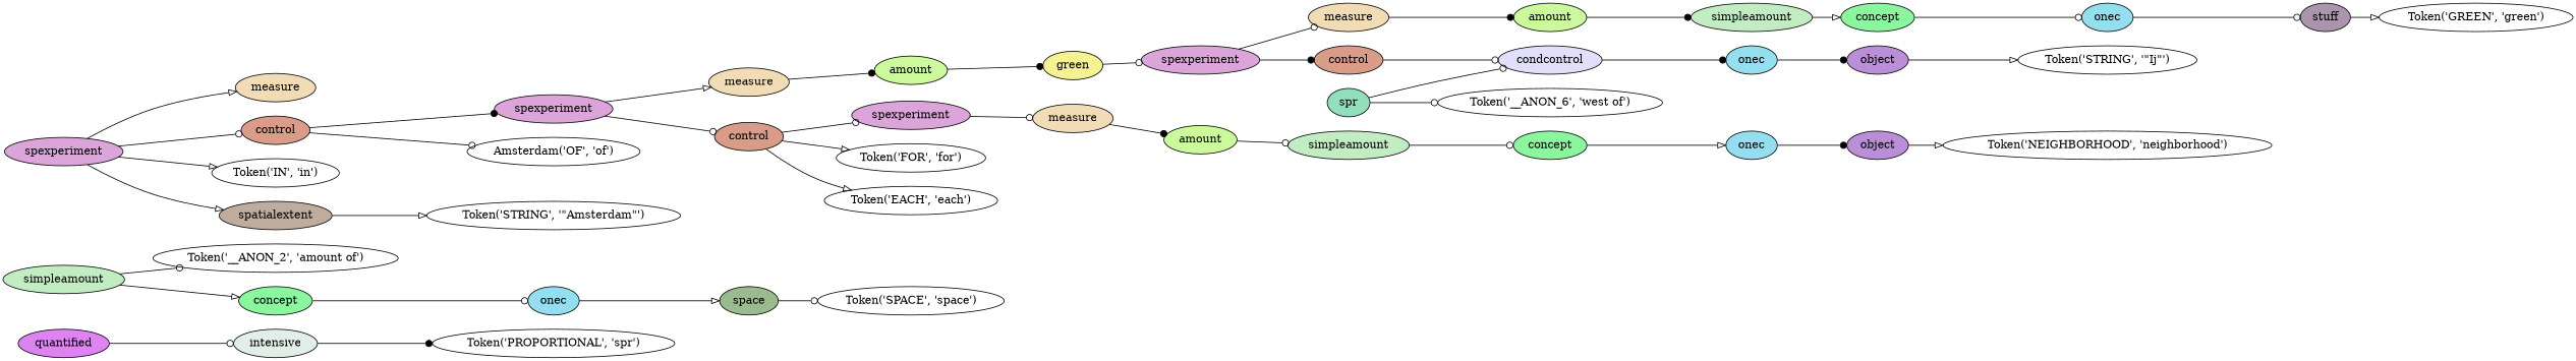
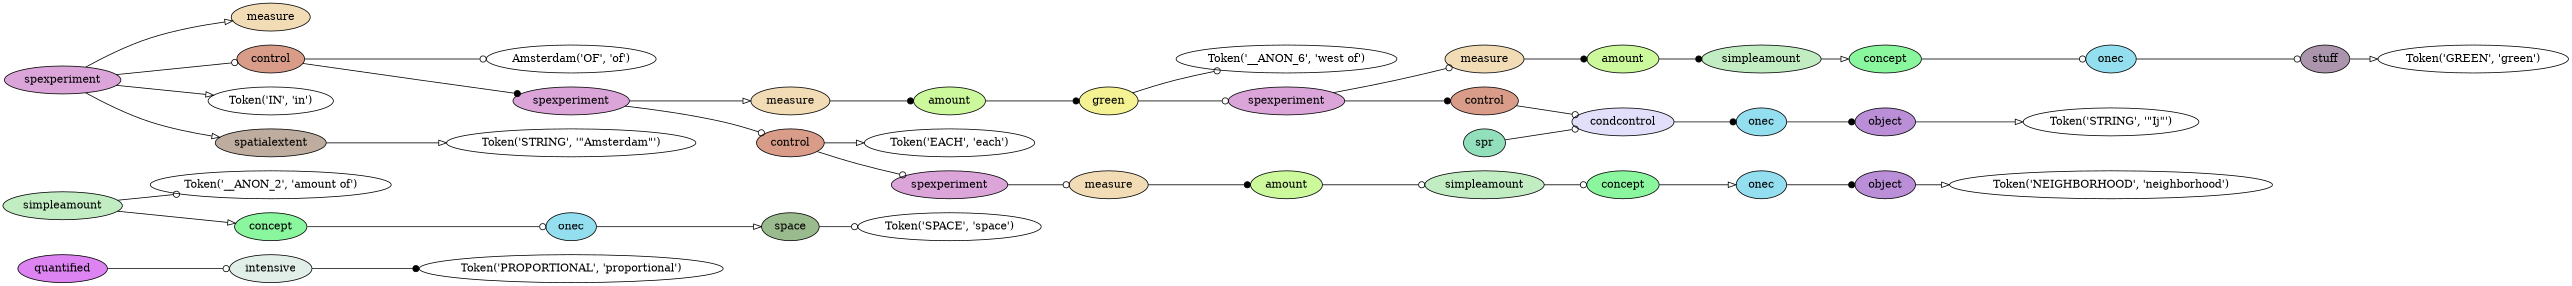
  digraph {
    rankdir=LR
    node [style=filled]
    edge [arrowhead=odot]
-   n1 [label="Token('PROPORTIONAL', 'spr')" style=""]
+   n1 [label="Token('PROPORTIONAL', 'proportional')" style=""]
    n2 [fillcolor="#e2eee8" label=intensive]
    n3 [fillcolor="#de83f2" label=quantified]
    n4 [label="Token('__ANON_2', 'amount of')" style=""]
    n5 [label="Token('SPACE', 'space')" style=""]
    n6 [fillcolor="#9abb8e" label=space]
    n7 [fillcolor="#93deef" label=onec]
    n8 [fillcolor="#8af79f" label=concept]
    n9 [fillcolor="#c2edc3" label=simpleamount]
    n10 [fillcolor="#f1dcb5" label=measure]
    n11 [label="Amsterdam('OF', 'of')" style=""]
    n12 [label="Token('GREEN', 'green')" style=""]
    n13 [fillcolor="#aa95ad" label=stuff]
    n14 [fillcolor="#93deef" label=onec]
    n15 [fillcolor="#8af79f" label=concept]
    n16 [fillcolor="#c2edc3" label=simpleamount]
    n17 [fillcolor="#cbf99b" label=amount]
    n18 [fillcolor="#f1dcb5" label=measure]
    n19 [label="Token('__ANON_6', 'west of')" style=""]
    n20 [fillcolor="#92dfbc" label=spr]
    n21 [fillcolor="#e1dffa" label=condcontrol]
    n22 [label="Token('STRING', '\"Ij\"')" style=""]
    n23 [fillcolor="#ba8fd7" label=object]
    n24 [fillcolor="#93deef" label=onec]
    n25 [fillcolor="#d99c89" label=control]
    n26 [fillcolor="#dba5da" label=spexperiment]
    n27 [fillcolor="#f4f293" label=green]
    n28 [fillcolor="#cbf99b" label=amount]
    n29 [fillcolor="#f1dcb5" label=measure]
-   n30 [label="Token('FOR', 'for')" style=""]
    n31 [label="Token('EACH', 'each')" style=""]
    n32 [label="Token('NEIGHBORHOOD', 'neighborhood')" style=""]
    n33 [fillcolor="#ba8fd7" label=object]
    n34 [fillcolor="#93deef" label=onec]
    n35 [fillcolor="#8af79f" label=concept]
    n36 [fillcolor="#c2edc3" label=simpleamount]
    n37 [fillcolor="#cbf99b" label=amount]
    n38 [fillcolor="#f1dcb5" label=measure]
    n39 [fillcolor="#dba5da" label=spexperiment]
    n40 [fillcolor="#d99c89" label=control]
    n41 [fillcolor="#dba5da" label=spexperiment]
    n42 [fillcolor="#d99c89" label=control]
    n43 [label="Token('IN', 'in')" style=""]
    n44 [label="Token('STRING', '\"Amsterdam\"')" style=""]
    n45 [fillcolor="#bead9e" label=spatialextent]
    n46 [fillcolor="#dba5da" label=spexperiment]
    n2 -> n1 [arrowhead=dot]
    n3 -> n2
    n6 -> n5
    n7 -> n6 [arrowhead=onormal]
    n8 -> n7
    n9 -> n4
    n9 -> n8 [arrowhead=onormal]
    n13 -> n12 [arrowhead=onormal]
    n14 -> n13
    n15 -> n14
    n16 -> n15 [arrowhead=onormal]
    n17 -> n16 [arrowhead=dot]
    n18 -> n17 [arrowhead=dot]
-   n20 -> n19
+   n27 -> n19
    n20 -> n21
    n21 -> n24 [arrowhead=dot]
    n23 -> n22 [arrowhead=onormal]
    n24 -> n23 [arrowhead=dot]
    n25 -> n21
    n26 -> n18
    n26 -> n25 [arrowhead=dot]
    n27 -> n26
    n28 -> n27 [arrowhead=dot]
    n29 -> n28 [arrowhead=dot]
    n33 -> n32 [arrowhead=onormal]
    n34 -> n33 [arrowhead=dot]
    n35 -> n34 [arrowhead=onormal]
    n36 -> n35
    n37 -> n36
    n38 -> n37 [arrowhead=dot]
    n39 -> n38
-   n40 -> n30 [arrowhead=onormal]
    n40 -> n31 [arrowhead=onormal]
    n40 -> n39
    n41 -> n29 [arrowhead=onormal]
    n41 -> n40
    n42 -> n11
    n42 -> n41 [arrowhead=dot]
    n45 -> n44 [arrowhead=onormal]
    n46 -> n10 [arrowhead=onormal]
    n46 -> n42
    n46 -> n43 [arrowhead=onormal]
    n46 -> n45 [arrowhead=onormal]
  }
